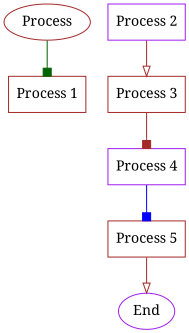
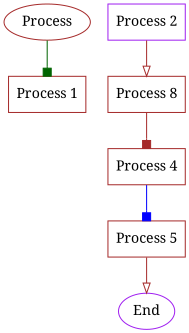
  digraph {
    fontname="Noto Serif"
    rankdir=TB
    node [color=brown fontname="Noto Serif" shape=box]
    edge [arrowhead=box color=brown fontname="Noto Serif"]
    n1 [label=Process shape=oval]
    n2 [label="Process 1"]
    n3 [color=purple label="Process 2"]
-   n4 [label="Process 3"]
-   n5 [color=purple label="Process 4"]
+   n4 [label="Process 8"]
+   n5 [label="Process 4"]
    n6 [label="Process 5"]
    n7 [color=purple label=End shape=oval]
    n1 -> n2 [color=darkgreen]
    n3 -> n4 [arrowhead=onormal]
    n4 -> n5
    n5 -> n6 [color=blue]
    n6 -> n7 [arrowhead=onormal]
  }
